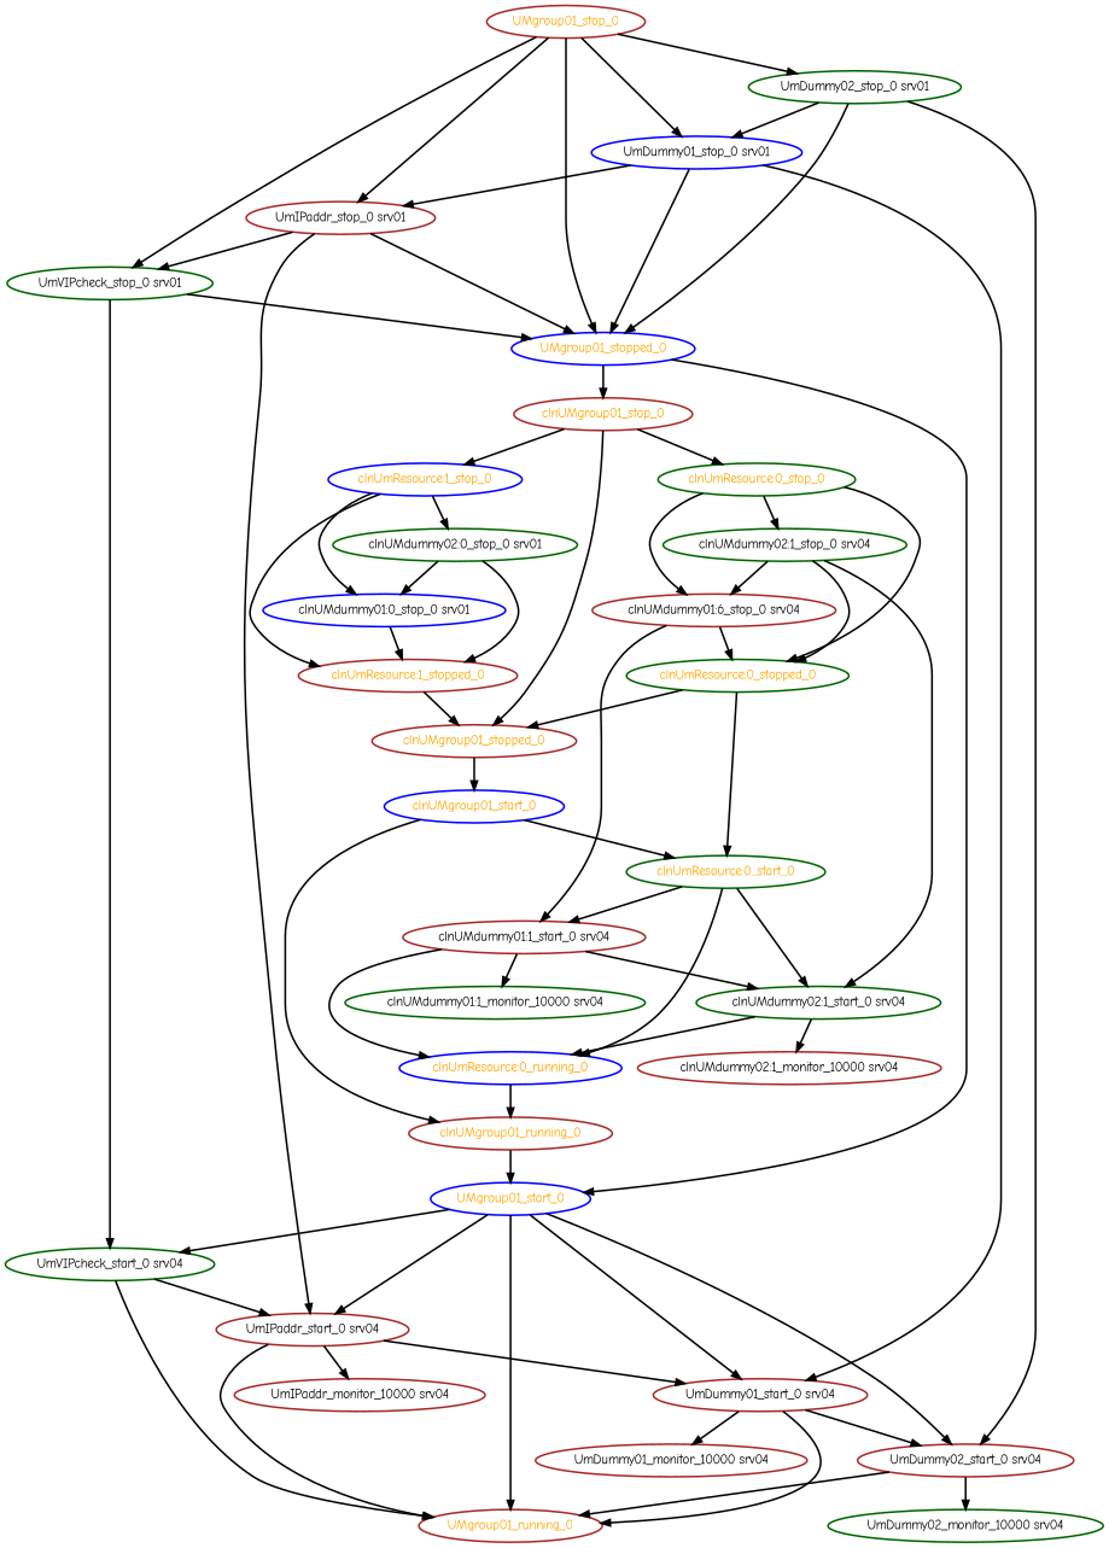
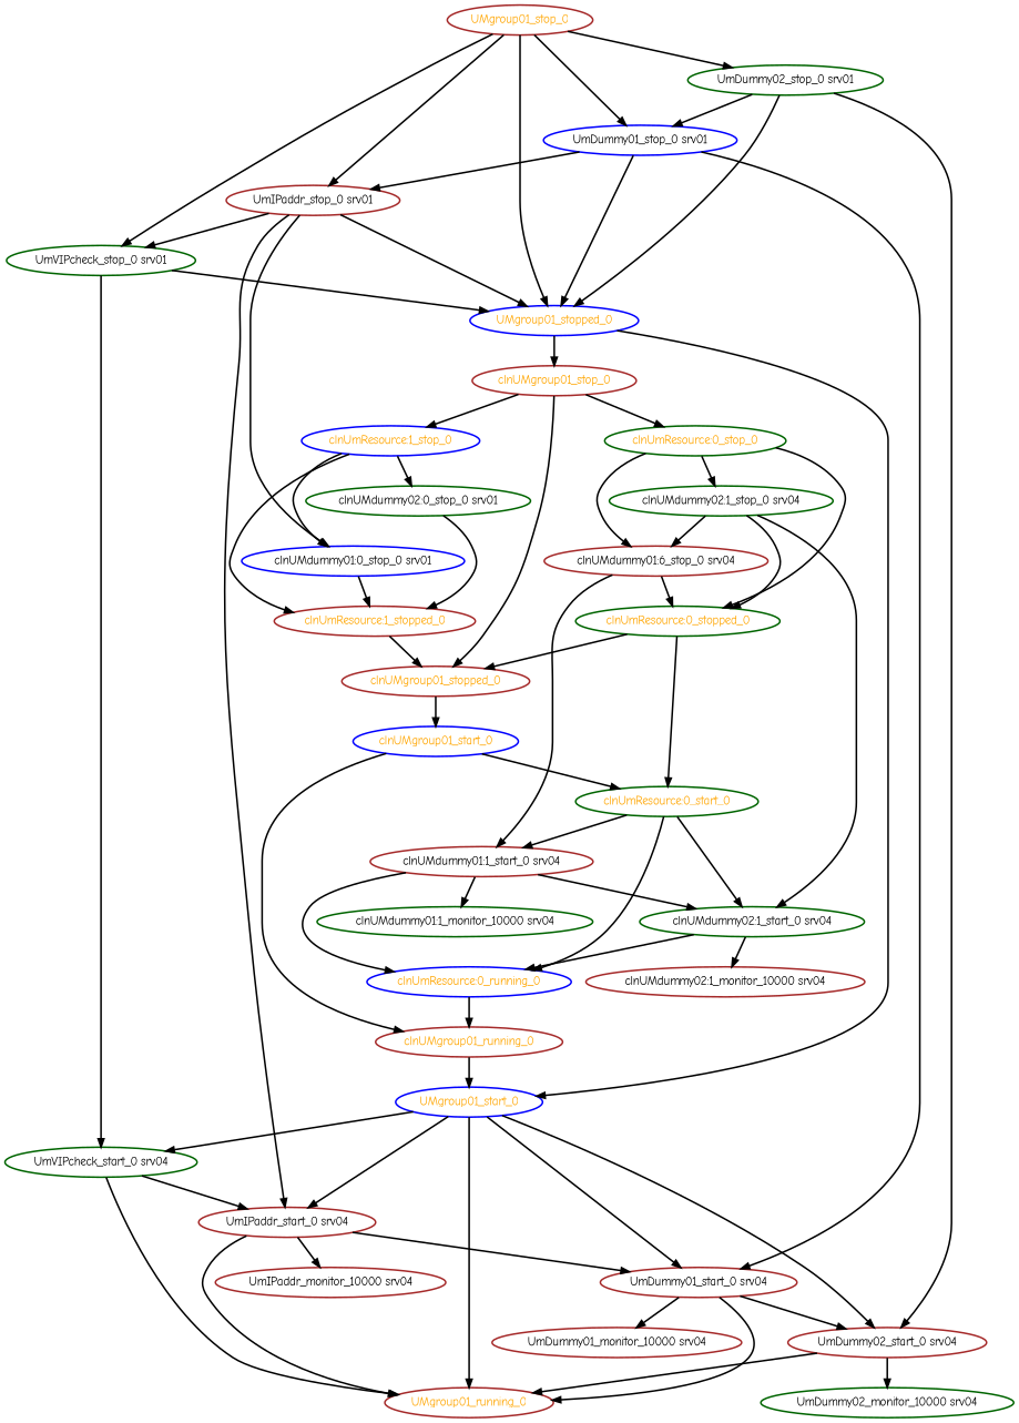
  digraph {
    fontname="Comic Neue"
    node [color=brown fontcolor=black fontname="Comic Neue" style=bold]
    edge [fontname="Comic Neue" style=bold]
    UMgroup01_running_0 [fontcolor=orange]
    UMgroup01_start_0 [color=blue fontcolor=orange]
    "UmDummy01_start_0 srv04"
    "UmDummy02_start_0 srv04"
    "UmIPaddr_start_0 srv04"
    "UmVIPcheck_start_0 srv04" [color=darkgreen]
    "UmDummy01_monitor_10000 srv04"
    "UmDummy02_monitor_10000 srv04" [color=darkgreen]
    "UmIPaddr_monitor_10000 srv04"
    UMgroup01_stop_0 [fontcolor=orange]
    UMgroup01_stopped_0 [color=blue fontcolor=orange]
    "UmDummy01_stop_0 srv01" [color=blue]
    "UmDummy02_stop_0 srv01" [color=darkgreen]
    "UmIPaddr_stop_0 srv01"
    "UmVIPcheck_stop_0 srv01" [color=darkgreen]
    clnUMgroup01_stop_0 [fontcolor=orange]
    clnUMgroup01_stopped_0 [fontcolor=orange]
    "clnUmResource:0_stop_0" [color=darkgreen fontcolor=orange]
    "clnUmResource:1_stop_0" [color=blue fontcolor=orange]
    clnUMgroup01_start_0 [color=blue fontcolor=orange]
    n21 [label="clnUMdummy01:6_stop_0 srv04"]
    "clnUmResource:0_stopped_0" [color=darkgreen fontcolor=orange]
    "clnUMdummy02:1_stop_0 srv04" [color=darkgreen]
    "clnUMdummy01:0_stop_0 srv01" [color=blue]
    "clnUmResource:1_stopped_0" [fontcolor=orange]
    "clnUMdummy02:0_stop_0 srv01" [color=darkgreen]
    "clnUMdummy01:1_monitor_10000 srv04" [color=darkgreen]
    "clnUMdummy01:1_start_0 srv04"
    "clnUMdummy02:1_start_0 srv04" [color=darkgreen]
    "clnUmResource:0_running_0" [color=blue fontcolor=orange]
    "clnUMdummy02:1_monitor_10000 srv04"
    clnUMgroup01_running_0 [fontcolor=orange]
    "clnUmResource:0_start_0" [color=darkgreen fontcolor=orange]
    UMgroup01_start_0 -> UMgroup01_running_0
    UMgroup01_start_0 -> "UmDummy01_start_0 srv04"
    UMgroup01_start_0 -> "UmDummy02_start_0 srv04"
    UMgroup01_start_0 -> "UmIPaddr_start_0 srv04"
    UMgroup01_start_0 -> "UmVIPcheck_start_0 srv04"
    "UmDummy01_start_0 srv04" -> UMgroup01_running_0
    "UmDummy01_start_0 srv04" -> "UmDummy02_start_0 srv04"
    "UmDummy01_start_0 srv04" -> "UmDummy01_monitor_10000 srv04"
    "UmDummy02_start_0 srv04" -> UMgroup01_running_0
    "UmDummy02_start_0 srv04" -> "UmDummy02_monitor_10000 srv04"
    "UmIPaddr_start_0 srv04" -> UMgroup01_running_0
    "UmIPaddr_start_0 srv04" -> "UmDummy01_start_0 srv04"
    "UmIPaddr_start_0 srv04" -> "UmIPaddr_monitor_10000 srv04"
    "UmVIPcheck_start_0 srv04" -> UMgroup01_running_0
    "UmVIPcheck_start_0 srv04" -> "UmIPaddr_start_0 srv04"
    UMgroup01_stop_0 -> UMgroup01_stopped_0
    UMgroup01_stop_0 -> "UmDummy01_stop_0 srv01"
    UMgroup01_stop_0 -> "UmDummy02_stop_0 srv01"
    UMgroup01_stop_0 -> "UmIPaddr_stop_0 srv01"
    UMgroup01_stop_0 -> "UmVIPcheck_stop_0 srv01"
    UMgroup01_stopped_0 -> UMgroup01_start_0
    UMgroup01_stopped_0 -> clnUMgroup01_stop_0
    "UmDummy01_stop_0 srv01" -> "UmDummy01_start_0 srv04"
    "UmDummy01_stop_0 srv01" -> UMgroup01_stopped_0
    "UmDummy01_stop_0 srv01" -> "UmIPaddr_stop_0 srv01"
    "UmDummy02_stop_0 srv01" -> "UmDummy02_start_0 srv04"
    "UmDummy02_stop_0 srv01" -> UMgroup01_stopped_0
    "UmDummy02_stop_0 srv01" -> "UmDummy01_stop_0 srv01"
    "UmIPaddr_stop_0 srv01" -> "UmIPaddr_start_0 srv04"
    "UmIPaddr_stop_0 srv01" -> UMgroup01_stopped_0
    "UmIPaddr_stop_0 srv01" -> "UmVIPcheck_stop_0 srv01"
    "UmVIPcheck_stop_0 srv01" -> "UmVIPcheck_start_0 srv04"
    "UmVIPcheck_stop_0 srv01" -> UMgroup01_stopped_0
    clnUMgroup01_stop_0 -> clnUMgroup01_stopped_0
    clnUMgroup01_stop_0 -> "clnUmResource:0_stop_0"
    clnUMgroup01_stop_0 -> "clnUmResource:1_stop_0"
    clnUMgroup01_stopped_0 -> clnUMgroup01_start_0
    "clnUmResource:0_stop_0" -> n21
    "clnUmResource:0_stop_0" -> "clnUmResource:0_stopped_0"
    "clnUmResource:0_stop_0" -> "clnUMdummy02:1_stop_0 srv04"
    "clnUmResource:1_stop_0" -> "clnUMdummy01:0_stop_0 srv01"
    "clnUmResource:1_stop_0" -> "clnUmResource:1_stopped_0"
    "clnUmResource:1_stop_0" -> "clnUMdummy02:0_stop_0 srv01"
    clnUMgroup01_start_0 -> clnUMgroup01_running_0
    clnUMgroup01_start_0 -> "clnUmResource:0_start_0"
    n21 -> "clnUmResource:0_stopped_0"
    n21 -> "clnUMdummy01:1_start_0 srv04"
    "clnUmResource:0_stopped_0" -> clnUMgroup01_stopped_0
    "clnUmResource:0_stopped_0" -> "clnUmResource:0_start_0"
    "clnUMdummy02:1_stop_0 srv04" -> n21
    "clnUMdummy02:1_stop_0 srv04" -> "clnUmResource:0_stopped_0"
    "clnUMdummy02:1_stop_0 srv04" -> "clnUMdummy02:1_start_0 srv04"
    "clnUMdummy01:0_stop_0 srv01" -> "clnUmResource:1_stopped_0"
    "clnUmResource:1_stopped_0" -> clnUMgroup01_stopped_0
-   "clnUMdummy02:0_stop_0 srv01" -> "clnUMdummy01:0_stop_0 srv01"
+   "UmIPaddr_stop_0 srv01" -> "clnUMdummy01:0_stop_0 srv01"
    "clnUMdummy02:0_stop_0 srv01" -> "clnUmResource:1_stopped_0"
    "clnUMdummy01:1_start_0 srv04" -> "clnUMdummy01:1_monitor_10000 srv04"
    "clnUMdummy01:1_start_0 srv04" -> "clnUMdummy02:1_start_0 srv04"
    "clnUMdummy01:1_start_0 srv04" -> "clnUmResource:0_running_0"
    "clnUMdummy02:1_start_0 srv04" -> "clnUmResource:0_running_0"
    "clnUMdummy02:1_start_0 srv04" -> "clnUMdummy02:1_monitor_10000 srv04"
    "clnUmResource:0_running_0" -> clnUMgroup01_running_0
    clnUMgroup01_running_0 -> UMgroup01_start_0
    "clnUmResource:0_start_0" -> "clnUMdummy01:1_start_0 srv04"
    "clnUmResource:0_start_0" -> "clnUMdummy02:1_start_0 srv04"
    "clnUmResource:0_start_0" -> "clnUmResource:0_running_0"
  }
